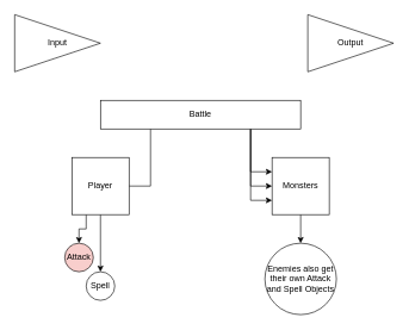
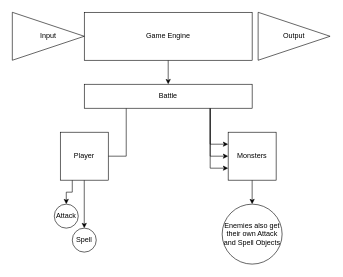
  <mxCell id="0" />
  <mxCell id="1" parent="0" />
+ <mxCell id="2" style="edgeStyle=orthogonalEdgeStyle;rounded=0;orthogonalLoop=1;jettySize=auto;html=1;entryX=0.5;entryY=0;entryDx=0;entryDy=0;" edge="1" parent="1" source="3" target="8"><mxGeometry relative="1" as="geometry" /></mxCell>
+ <mxCell id="3" value="Game Engine" style="rounded=0;whiteSpace=wrap;html=1;" vertex="1" parent="1"><mxGeometry x="140" y="20" width="280" height="80" as="geometry" /></mxCell>
  <mxCell id="4" style="edgeStyle=orthogonalEdgeStyle;rounded=0;orthogonalLoop=1;jettySize=auto;html=1;exitX=0.75;exitY=1;exitDx=0;exitDy=0;entryX=0;entryY=0.25;entryDx=0;entryDy=0;" edge="1" parent="1" source="8" target="15"><mxGeometry relative="1" as="geometry" /></mxCell>
  <mxCell id="5" style="edgeStyle=orthogonalEdgeStyle;rounded=0;orthogonalLoop=1;jettySize=auto;html=1;exitX=0.75;exitY=1;exitDx=0;exitDy=0;entryX=0;entryY=0.5;entryDx=0;entryDy=0;" edge="1" parent="1" source="8" target="15"><mxGeometry relative="1" as="geometry" /></mxCell>
  <mxCell id="6" style="edgeStyle=orthogonalEdgeStyle;rounded=0;orthogonalLoop=1;jettySize=auto;html=1;exitX=0.75;exitY=1;exitDx=0;exitDy=0;entryX=0;entryY=0.75;entryDx=0;entryDy=0;" edge="1" parent="1" source="8" target="15"><mxGeometry relative="1" as="geometry" /></mxCell>
  <mxCell id="7" style="edgeStyle=orthogonalEdgeStyle;rounded=0;orthogonalLoop=1;jettySize=auto;html=1;exitX=0.25;exitY=1;exitDx=0;exitDy=0;entryX=1;entryY=0.5;entryDx=0;entryDy=0;endArrow=none;" edge="1" parent="1" source="8" target="11"><mxGeometry relative="1" as="geometry" /></mxCell>
  <mxCell id="8" value="Battle" style="rounded=0;whiteSpace=wrap;html=1;" vertex="1" parent="1"><mxGeometry x="140" y="140" width="280" height="40" as="geometry" /></mxCell>
  <mxCell id="9" style="edgeStyle=orthogonalEdgeStyle;rounded=0;orthogonalLoop=1;jettySize=auto;html=1;exitX=0.25;exitY=1;exitDx=0;exitDy=0;entryX=0.5;entryY=0;entryDx=0;entryDy=0;" edge="1" parent="1" source="11" target="12"><mxGeometry relative="1" as="geometry" /></mxCell>
  <mxCell id="10" style="edgeStyle=orthogonalEdgeStyle;rounded=0;orthogonalLoop=1;jettySize=auto;html=1;exitX=0.5;exitY=1;exitDx=0;exitDy=0;" edge="1" parent="1" source="11" target="13"><mxGeometry relative="1" as="geometry" /></mxCell>
  <mxCell id="11" value="Player" style="whiteSpace=wrap;html=1;rounded=0;" vertex="1" parent="1"><mxGeometry x="100" y="220" width="80" height="80" as="geometry" /></mxCell>
- <mxCell id="12" value="Attack" style="ellipse;whiteSpace=wrap;html=1;aspect=fixed;fillColor=#f8cecc;" vertex="1" parent="1"><mxGeometry x="90" y="340" width="40" height="40" as="geometry" /></mxCell>
+ <mxCell id="12" value="Attack" style="ellipse;whiteSpace=wrap;html=1;aspect=fixed;" vertex="1" parent="1"><mxGeometry x="90" y="340" width="40" height="40" as="geometry" /></mxCell>
  <mxCell id="13" value="Spell" style="ellipse;whiteSpace=wrap;html=1;aspect=fixed;" vertex="1" parent="1"><mxGeometry x="120" y="380" width="40" height="40" as="geometry" /></mxCell>
  <mxCell id="14" style="edgeStyle=orthogonalEdgeStyle;rounded=0;orthogonalLoop=1;jettySize=auto;html=1;entryX=0.5;entryY=0;entryDx=0;entryDy=0;" edge="1" parent="1" source="15" target="16"><mxGeometry relative="1" as="geometry" /></mxCell>
  <mxCell id="15" value="Monsters" style="rounded=0;whiteSpace=wrap;html=1;" vertex="1" parent="1"><mxGeometry x="380" y="220" width="80" height="80" as="geometry" /></mxCell>
  <mxCell id="16" value="Enemies also get their own Attack and Spell Objects" style="ellipse;whiteSpace=wrap;html=1;aspect=fixed;" vertex="1" parent="1"><mxGeometry x="370" y="340" width="100" height="100" as="geometry" /></mxCell>
  <mxCell id="17" value="Input" style="triangle;whiteSpace=wrap;html=1;" vertex="1" parent="1"><mxGeometry x="20" y="20" width="120" height="80" as="geometry" /></mxCell>
  <mxCell id="18" value="Output" style="triangle;whiteSpace=wrap;html=1;" vertex="1" parent="1"><mxGeometry x="430" y="20" width="120" height="80" as="geometry" /></mxCell>
